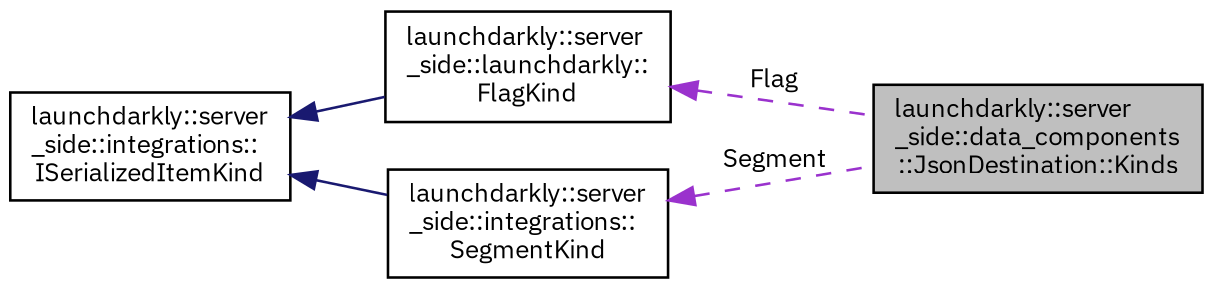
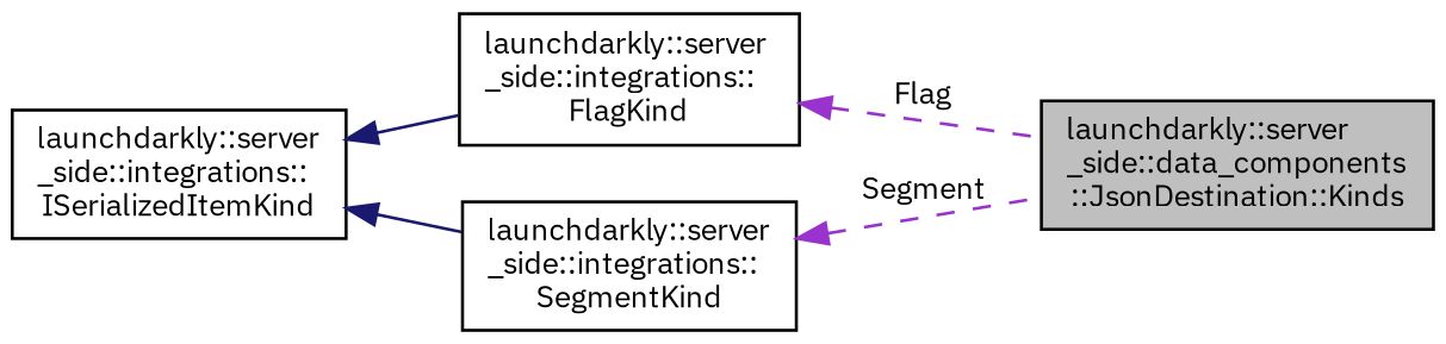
  digraph {
    rankdir=LR
    fontname="IBM Plex Sans"
    node [color=black fillcolor=white fontname="IBM Plex Sans" fontsize=10 shape=record style=filled]
    edge [color=darkorchid3 dir=back fontname="IBM Plex Sans" fontsize=10 labelfontname=Helvetica labelfontsize=10 style=dashed]
    n1 [fillcolor=grey75 fontcolor=black height=0.2 label="launchdarkly::server\l_side::data_components\l::JsonDestination::Kinds" width=0.4]
-   n2 [height=0.2 label="launchdarkly::server\l_side::launchdarkly::\lFlagKind" width=0.4]
+   n2 [height=0.2 label="launchdarkly::server\l_side::integrations::\lFlagKind" width=0.4]
    n3 [height=0.2 label="launchdarkly::server\l_side::integrations::\lISerializedItemKind" width=0.4]
    n4 [height=0.2 label="launchdarkly::server\l_side::integrations::\lSegmentKind" width=0.4]
    n2 -> n1 [label=" Flag"]
    n3 -> n2 [color=midnightblue style=solid]
    n3 -> n4 [color=midnightblue style=solid]
    n4 -> n1 [label=" Segment"]
  }
